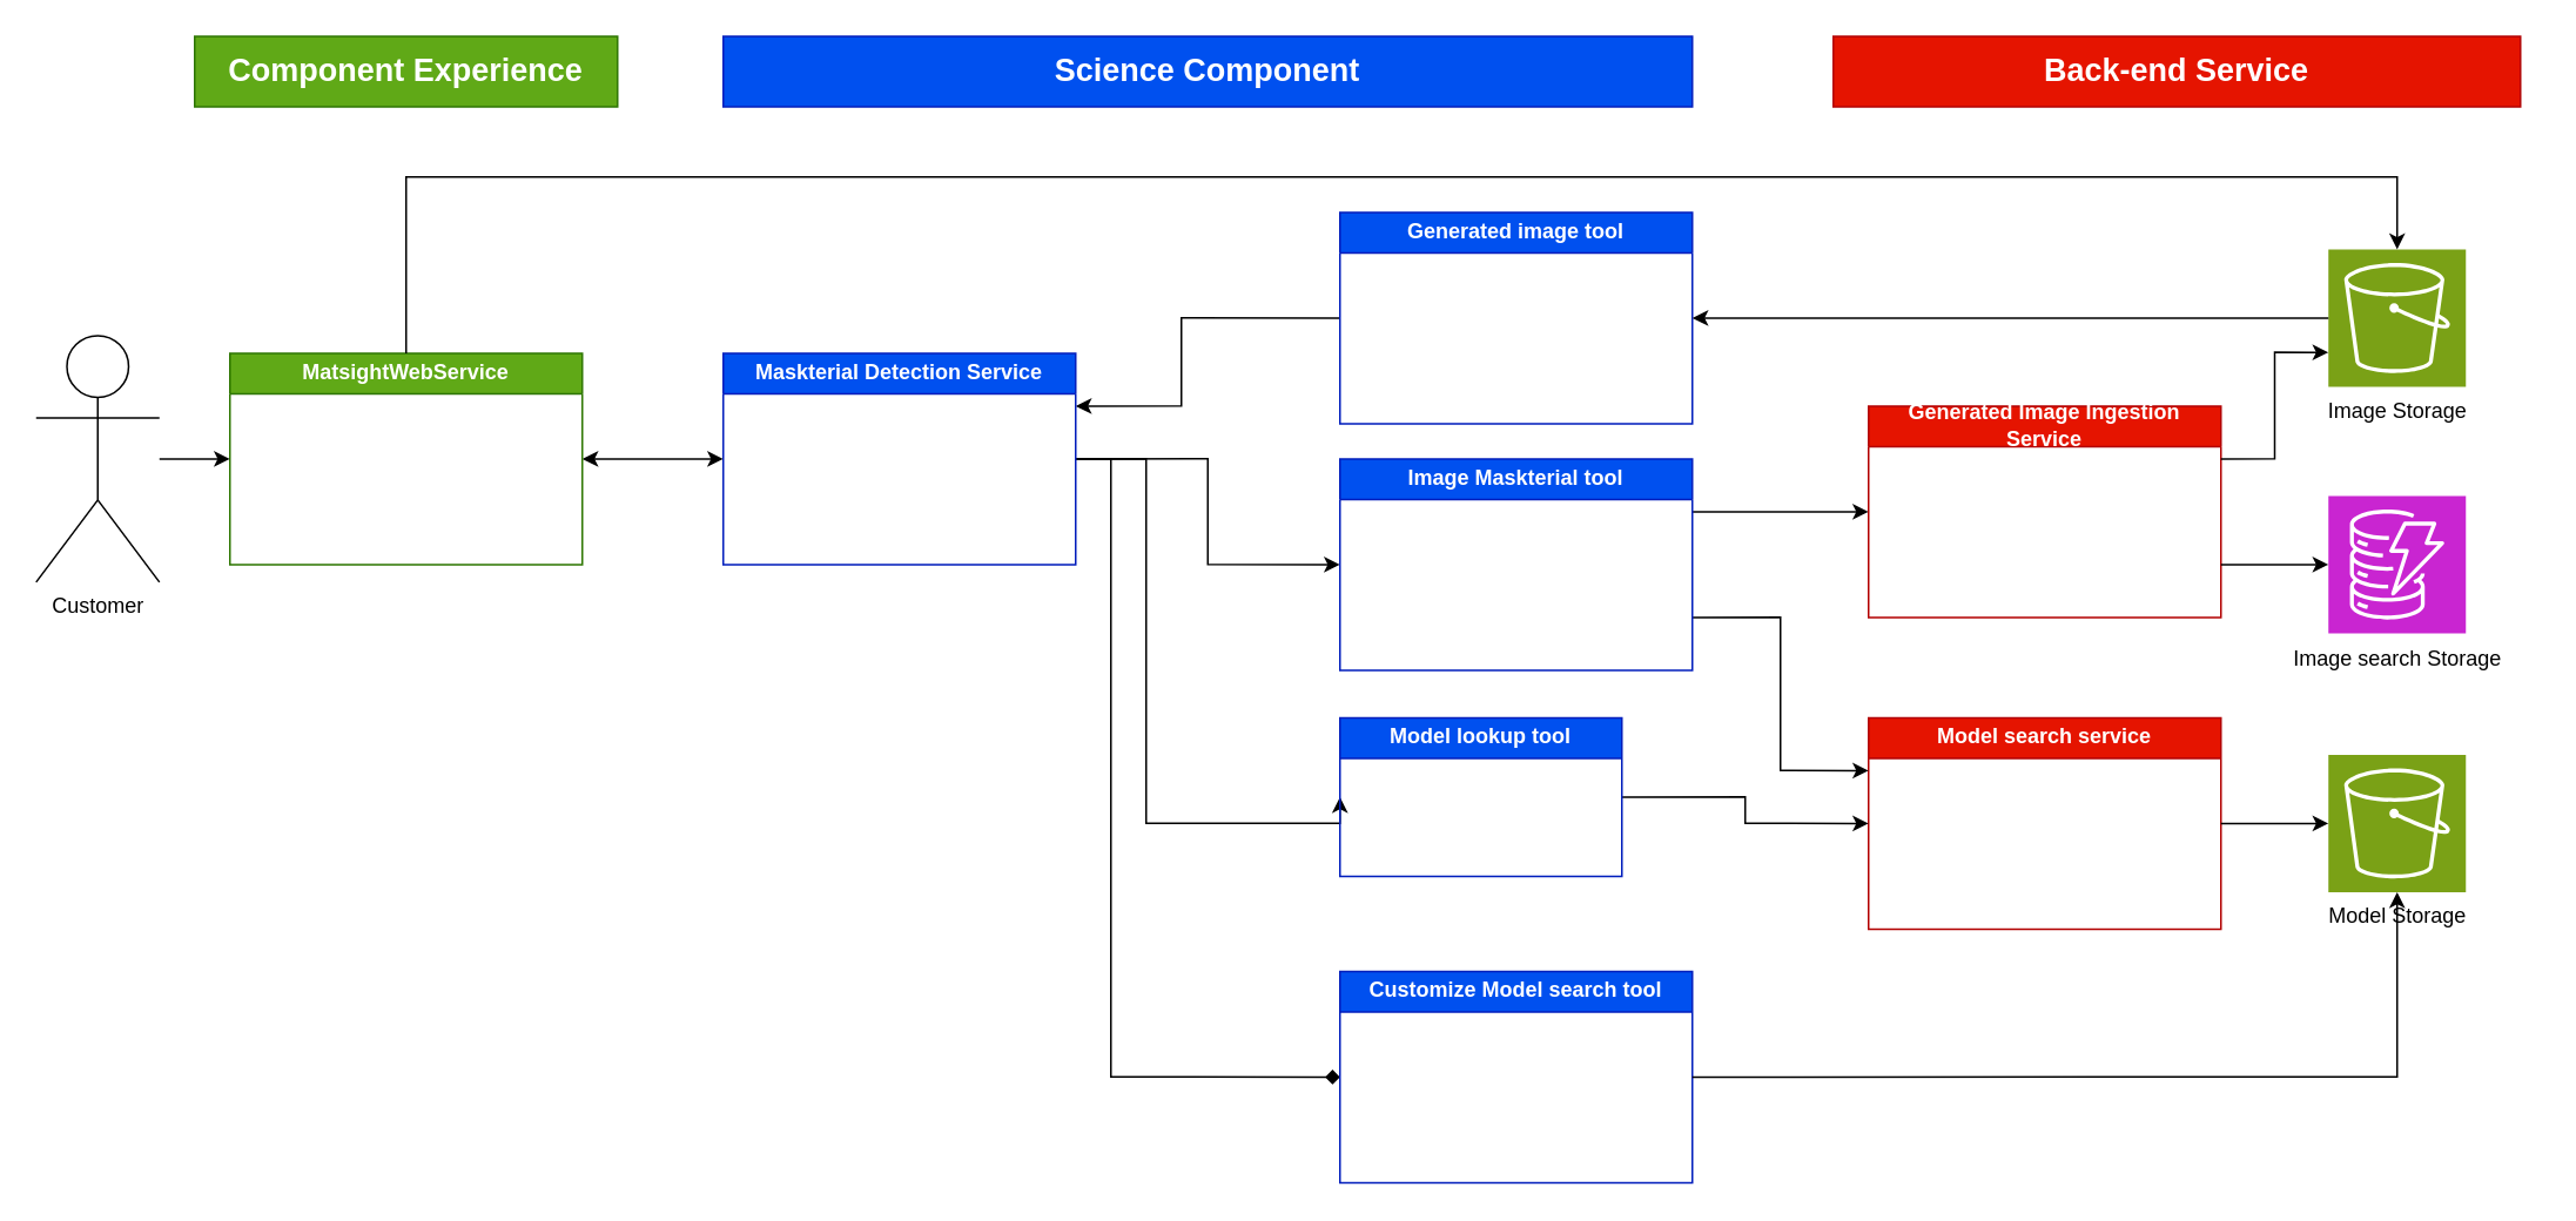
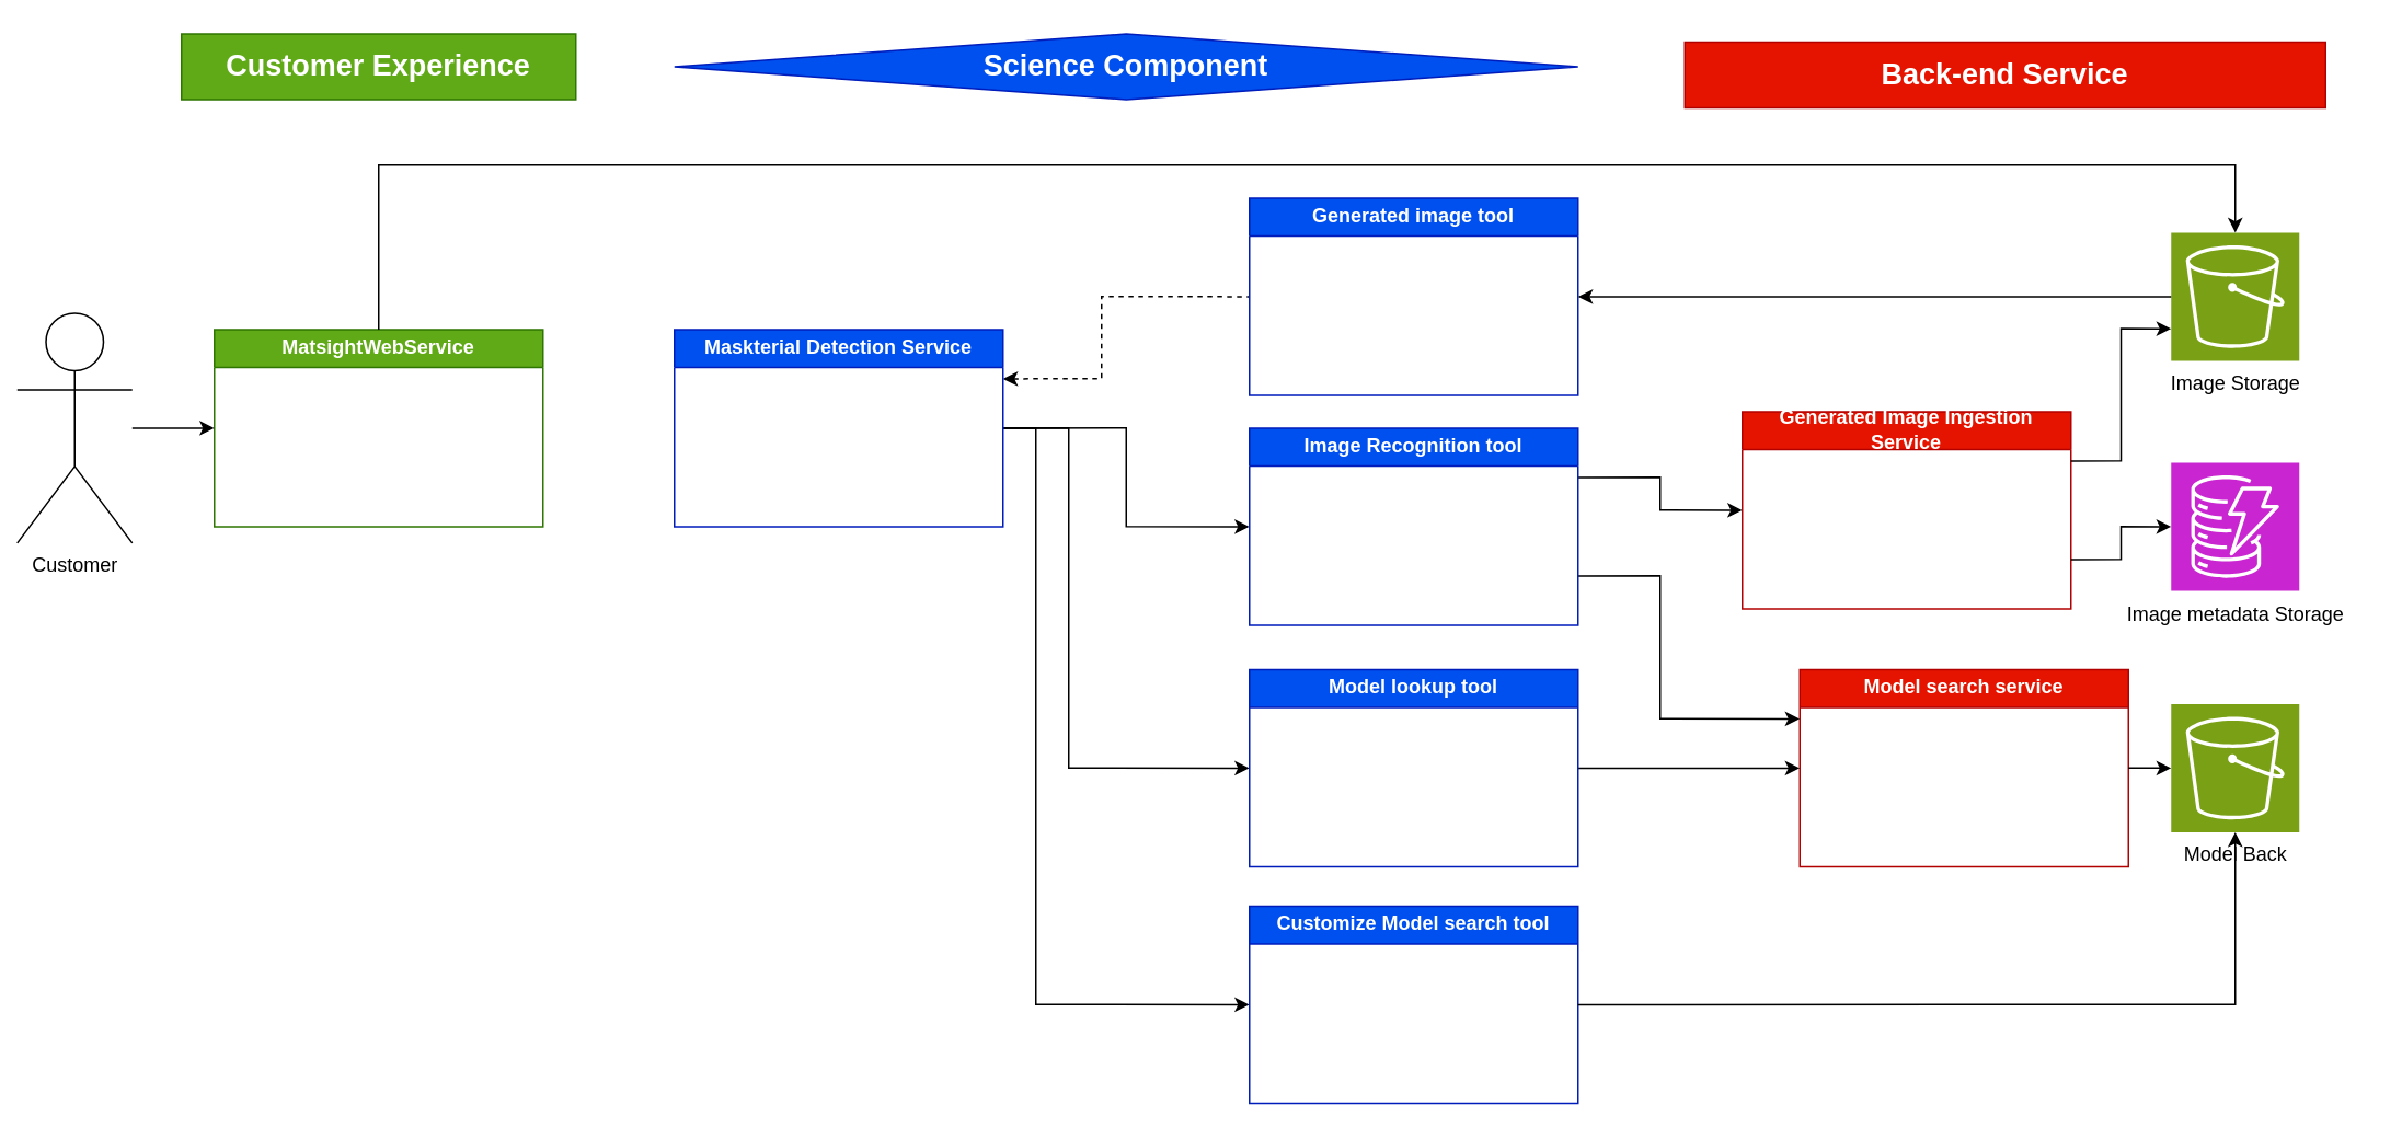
  <mxCell id="0" />
  <mxCell id="1" parent="0" />
- <mxCell id="2" value="&lt;h2&gt;Component Experience&lt;/h2&gt;" style="rounded=0;whiteSpace=wrap;html=1;fillColor=#60a917;fontColor=#ffffff;strokeColor=#2D7600;" parent="1" vertex="1"><mxGeometry x="110" y="20" width="240" height="40" as="geometry" /></mxCell>
- <mxCell id="3" value="&lt;h2&gt;Science Component&lt;/h2&gt;" style="rounded=0;whiteSpace=wrap;html=1;fillColor=#0050ef;fontColor=#ffffff;strokeColor=#001DBC;" parent="1" vertex="1"><mxGeometry x="410" y="20" width="550" height="40" as="geometry" /></mxCell>
- <mxCell id="4" value="&lt;h2&gt;Back-end Service&lt;/h2&gt;" style="rounded=0;whiteSpace=wrap;html=1;fillColor=#e51400;fontColor=#ffffff;strokeColor=#B20000;" parent="1" vertex="1"><mxGeometry x="1040" y="20" width="390" height="40" as="geometry" /></mxCell>
- <mxCell id="5" style="edgeStyle=orthogonalEdgeStyle;rounded=0;orthogonalLoop=1;jettySize=auto;html=1;exitX=1;exitY=0.5;exitDx=0;exitDy=0;entryX=0;entryY=0.5;entryDx=0;entryDy=0;startArrow=classic;startFill=1;" parent="1" source="6" target="13" edge="1"><mxGeometry relative="1" as="geometry" /></mxCell>
+ <mxCell id="2" value="&lt;h2&gt;Customer Experience&lt;/h2&gt;" style="rounded=0;whiteSpace=wrap;html=1;fillColor=#60a917;fontColor=#ffffff;strokeColor=#2D7600;" parent="1" vertex="1"><mxGeometry x="110" y="20" width="240" height="40" as="geometry" /></mxCell>
+ <mxCell id="3" value="&lt;h2&gt;Science Component&lt;/h2&gt;" style="rhombus;whiteSpace=wrap;html=1;fillColor=#0050ef;fontColor=#ffffff;strokeColor=#001DBC;" parent="1" vertex="1"><mxGeometry x="410" y="20" width="550" height="40" as="geometry" /></mxCell>
+ <mxCell id="4" value="&lt;h2&gt;Back-end Service&lt;/h2&gt;" style="rounded=0;whiteSpace=wrap;html=1;fillColor=#e51400;fontColor=#ffffff;strokeColor=#B20000;" parent="1" vertex="1"><mxGeometry x="1025" y="25" width="390" height="40" as="geometry" /></mxCell>
  <mxCell id="6" value="MatsightWebService" style="swimlane;whiteSpace=wrap;html=1;fillColor=#60a917;fontColor=#ffffff;strokeColor=#2D7600;" parent="1" vertex="1"><mxGeometry x="130" y="199.92" width="200" height="120" as="geometry" /></mxCell>
- <mxCell id="7" value="Customer" style="shape=umlActor;verticalLabelPosition=bottom;verticalAlign=top;html=1;outlineConnect=0;" parent="1" vertex="1"><mxGeometry x="20" y="189.92" width="70" height="140" as="geometry" /></mxCell>
+ <mxCell id="7" value="Customer" style="shape=umlActor;verticalLabelPosition=bottom;verticalAlign=top;html=1;outlineConnect=0;" parent="1" vertex="1"><mxGeometry x="10" y="189.92" width="70" height="140" as="geometry" /></mxCell>
  <mxCell id="8" value="" style="endArrow=classic;html=1;rounded=0;" parent="1" source="7" edge="1"><mxGeometry width="50" height="50" relative="1" as="geometry"><mxPoint x="180" y="309.92" as="sourcePoint" /><mxPoint x="130" y="259.92" as="targetPoint" /></mxGeometry></mxCell>
- <mxCell id="9" style="edgeStyle=orthogonalEdgeStyle;rounded=0;orthogonalLoop=1;jettySize=auto;html=1;exitX=1;exitY=0.25;exitDx=0;exitDy=0;entryX=0;entryY=0.5;entryDx=0;entryDy=0;startArrow=classic;startFill=1;endArrow=none;endFill=0;" parent="1" source="13" target="18" edge="1"><mxGeometry relative="1" as="geometry"><Array as="points"><mxPoint x="670" y="229.92" /><mxPoint x="670" y="179.92" /></Array></mxGeometry></mxCell>
+ <mxCell id="9" style="edgeStyle=orthogonalEdgeStyle;rounded=0;orthogonalLoop=1;jettySize=auto;html=1;exitX=1;exitY=0.25;exitDx=0;exitDy=0;entryX=0;entryY=0.5;entryDx=0;entryDy=0;startArrow=classic;startFill=1;endArrow=none;endFill=0;dashed=1;" parent="1" source="13" target="18" edge="1"><mxGeometry relative="1" as="geometry"><Array as="points"><mxPoint x="670" y="229.92" /><mxPoint x="670" y="179.92" /></Array></mxGeometry></mxCell>
  <mxCell id="10" style="edgeStyle=orthogonalEdgeStyle;rounded=0;orthogonalLoop=1;jettySize=auto;html=1;exitX=1;exitY=0.5;exitDx=0;exitDy=0;entryX=0;entryY=0.5;entryDx=0;entryDy=0;" parent="1" source="13" target="21" edge="1"><mxGeometry relative="1" as="geometry" /></mxCell>
- <mxCell id="11" style="edgeStyle=orthogonalEdgeStyle;rounded=0;orthogonalLoop=1;jettySize=auto;html=1;exitX=1;exitY=0.5;exitDx=0;exitDy=0;entryX=0;entryY=0.5;entryDx=0;entryDy=0;endArrow=diamond;" parent="1" source="13" target="17" edge="1"><mxGeometry relative="1" as="geometry"><Array as="points"><mxPoint x="630" y="259.92" /><mxPoint x="630" y="610.92" /></Array></mxGeometry></mxCell>
+ <mxCell id="11" style="edgeStyle=orthogonalEdgeStyle;rounded=0;orthogonalLoop=1;jettySize=auto;html=1;exitX=1;exitY=0.5;exitDx=0;exitDy=0;entryX=0;entryY=0.5;entryDx=0;entryDy=0;" parent="1" source="13" target="17" edge="1"><mxGeometry relative="1" as="geometry"><Array as="points"><mxPoint x="630" y="259.92" /><mxPoint x="630" y="610.92" /></Array></mxGeometry></mxCell>
  <mxCell id="12" style="edgeStyle=orthogonalEdgeStyle;rounded=0;orthogonalLoop=1;jettySize=auto;html=1;exitX=1;exitY=0.5;exitDx=0;exitDy=0;entryX=0;entryY=0.5;entryDx=0;entryDy=0;" parent="1" source="13" target="16" edge="1"><mxGeometry relative="1" as="geometry"><Array as="points"><mxPoint x="650" y="259.92" /><mxPoint x="650" y="466.92" /></Array></mxGeometry></mxCell>
  <mxCell id="13" value="Maskterial Detection Service" style="swimlane;whiteSpace=wrap;html=1;fillColor=#0050ef;fontColor=#ffffff;strokeColor=#001DBC;" parent="1" vertex="1"><mxGeometry x="410" y="199.92" width="200" height="120" as="geometry" /></mxCell>
- <mxCell id="14" value="Model search service" style="swimlane;whiteSpace=wrap;html=1;fillColor=#e51400;fontColor=#ffffff;strokeColor=#B20000;" parent="1" vertex="1"><mxGeometry x="1060" y="406.92" width="200" height="120" as="geometry" /></mxCell>
+ <mxCell id="14" value="Model search service" style="swimlane;whiteSpace=wrap;html=1;fillColor=#e51400;fontColor=#ffffff;strokeColor=#B20000;" parent="1" vertex="1"><mxGeometry x="1095" y="406.92" width="200" height="120" as="geometry" /></mxCell>
  <mxCell id="15" style="edgeStyle=orthogonalEdgeStyle;rounded=0;orthogonalLoop=1;jettySize=auto;html=1;exitX=1;exitY=0.5;exitDx=0;exitDy=0;entryX=0;entryY=0.5;entryDx=0;entryDy=0;startArrow=none;startFill=0;endArrow=classic;endFill=1;" parent="1" source="16" target="14" edge="1"><mxGeometry relative="1" as="geometry" /></mxCell>
- <mxCell id="16" value="Model lookup tool" style="swimlane;whiteSpace=wrap;html=1;fillColor=#0050ef;fontColor=#ffffff;strokeColor=#001DBC;startSize=23;" parent="1" vertex="1"><mxGeometry x="760" y="406.92" width="160" height="90" as="geometry" /></mxCell>
+ <mxCell id="16" value="Model lookup tool" style="swimlane;whiteSpace=wrap;html=1;fillColor=#0050ef;fontColor=#ffffff;strokeColor=#001DBC;startSize=23;" parent="1" vertex="1"><mxGeometry x="760" y="406.92" width="200" height="120" as="geometry" /></mxCell>
  <mxCell id="17" value="Customize Model search tool" style="swimlane;whiteSpace=wrap;html=1;fillColor=#0050ef;fontColor=#ffffff;strokeColor=#001DBC;startSize=23;" parent="1" vertex="1"><mxGeometry x="760" y="550.92" width="200" height="120" as="geometry" /></mxCell>
  <mxCell id="18" value="Generated image tool" style="swimlane;whiteSpace=wrap;html=1;fillColor=#0050ef;fontColor=#ffffff;strokeColor=#001DBC;startSize=23;" parent="1" vertex="1"><mxGeometry x="760" y="119.92" width="200" height="120" as="geometry" /></mxCell>
  <mxCell id="19" style="edgeStyle=orthogonalEdgeStyle;rounded=0;orthogonalLoop=1;jettySize=auto;html=1;exitX=1;exitY=0.25;exitDx=0;exitDy=0;entryX=0;entryY=0.5;entryDx=0;entryDy=0;" parent="1" source="21" target="34" edge="1"><mxGeometry relative="1" as="geometry" /></mxCell>
  <mxCell id="20" style="edgeStyle=orthogonalEdgeStyle;rounded=0;orthogonalLoop=1;jettySize=auto;html=1;exitX=1;exitY=0.75;exitDx=0;exitDy=0;entryX=0;entryY=0.25;entryDx=0;entryDy=0;" parent="1" source="21" target="14" edge="1"><mxGeometry relative="1" as="geometry"><Array as="points"><mxPoint x="1010" y="349.92" /><mxPoint x="1010" y="436.92" /></Array></mxGeometry></mxCell>
- <mxCell id="21" value="Image Maskterial tool" style="swimlane;whiteSpace=wrap;html=1;fillColor=#0050ef;fontColor=#ffffff;strokeColor=#001DBC;startSize=23;" parent="1" vertex="1"><mxGeometry x="760" y="259.92" width="200" height="120" as="geometry" /></mxCell>
+ <mxCell id="21" value="Image Recognition tool" style="swimlane;whiteSpace=wrap;html=1;fillColor=#0050ef;fontColor=#ffffff;strokeColor=#001DBC;startSize=23;" parent="1" vertex="1"><mxGeometry x="760" y="259.92" width="200" height="120" as="geometry" /></mxCell>
  <mxCell id="22" value="" style="group" parent="1" vertex="1" connectable="0"><mxGeometry x="1310" y="427.92" width="100" height="107" as="geometry" /></mxCell>
  <mxCell id="23" value="" style="sketch=0;points=[[0,0,0],[0.25,0,0],[0.5,0,0],[0.75,0,0],[1,0,0],[0,1,0],[0.25,1,0],[0.5,1,0],[0.75,1,0],[1,1,0],[0,0.25,0],[0,0.5,0],[0,0.75,0],[1,0.25,0],[1,0.5,0],[1,0.75,0]];outlineConnect=0;fontColor=#232F3E;fillColor=#7AA116;strokeColor=#ffffff;dashed=0;verticalLabelPosition=bottom;verticalAlign=top;align=center;html=1;fontSize=12;fontStyle=0;aspect=fixed;shape=mxgraph.aws4.resourceIcon;resIcon=mxgraph.aws4.s3;" parent="22" vertex="1"><mxGeometry x="11" width="78" height="78" as="geometry" /></mxCell>
- <mxCell id="24" value="Model Storage" style="text;html=1;align=center;verticalAlign=middle;resizable=0;points=[];autosize=1;strokeColor=none;fillColor=none;" parent="22" vertex="1"><mxGeometry y="77" width="100" height="30" as="geometry" /></mxCell>
+ <mxCell id="24" value="Model Back" style="text;html=1;align=center;verticalAlign=middle;resizable=0;points=[];autosize=1;strokeColor=none;fillColor=none;" parent="22" vertex="1"><mxGeometry y="77" width="100" height="30" as="geometry" /></mxCell>
  <mxCell id="25" style="edgeStyle=orthogonalEdgeStyle;rounded=0;orthogonalLoop=1;jettySize=auto;html=1;exitX=0;exitY=0.5;exitDx=0;exitDy=0;exitPerimeter=0;endArrow=none;endFill=0;startArrow=classic;startFill=1;" parent="1" source="23" target="14" edge="1"><mxGeometry relative="1" as="geometry" /></mxCell>
  <mxCell id="26" value="" style="group" parent="1" vertex="1" connectable="0"><mxGeometry x="1310" y="140.92" width="110" height="107" as="geometry" /></mxCell>
  <mxCell id="27" value="" style="sketch=0;points=[[0,0,0],[0.25,0,0],[0.5,0,0],[0.75,0,0],[1,0,0],[0,1,0],[0.25,1,0],[0.5,1,0],[0.75,1,0],[1,1,0],[0,0.25,0],[0,0.5,0],[0,0.75,0],[1,0.25,0],[1,0.5,0],[1,0.75,0]];outlineConnect=0;fontColor=#232F3E;fillColor=#7AA116;strokeColor=#ffffff;dashed=0;verticalLabelPosition=bottom;verticalAlign=top;align=center;html=1;fontSize=12;fontStyle=0;aspect=fixed;shape=mxgraph.aws4.resourceIcon;resIcon=mxgraph.aws4.s3;" parent="26" vertex="1"><mxGeometry x="11" width="78" height="78" as="geometry" /></mxCell>
  <mxCell id="28" value="Image Storage" style="text;html=1;align=center;verticalAlign=middle;resizable=0;points=[];autosize=1;strokeColor=none;fillColor=none;" parent="26" vertex="1"><mxGeometry y="77" width="100" height="30" as="geometry" /></mxCell>
  <mxCell id="29" style="edgeStyle=orthogonalEdgeStyle;rounded=0;orthogonalLoop=1;jettySize=auto;html=1;exitX=1;exitY=0.5;exitDx=0;exitDy=0;entryX=0;entryY=0.5;entryDx=0;entryDy=0;entryPerimeter=0;startArrow=classic;startFill=1;endArrow=none;endFill=0;" parent="1" source="18" target="27" edge="1"><mxGeometry relative="1" as="geometry" /></mxCell>
  <mxCell id="30" style="edgeStyle=orthogonalEdgeStyle;rounded=0;orthogonalLoop=1;jettySize=auto;html=1;exitX=0.5;exitY=0;exitDx=0;exitDy=0;entryX=0.5;entryY=0;entryDx=0;entryDy=0;entryPerimeter=0;" parent="1" source="6" target="27" edge="1"><mxGeometry relative="1" as="geometry"><Array as="points"><mxPoint x="230" y="99.92" /><mxPoint x="1360" y="99.92" /></Array></mxGeometry></mxCell>
  <mxCell id="31" value="" style="group" parent="1" vertex="1" connectable="0"><mxGeometry x="1310" y="280.92" width="130" height="108" as="geometry" /></mxCell>
  <mxCell id="32" value="" style="sketch=0;points=[[0,0,0],[0.25,0,0],[0.5,0,0],[0.75,0,0],[1,0,0],[0,1,0],[0.25,1,0],[0.5,1,0],[0.75,1,0],[1,1,0],[0,0.25,0],[0,0.5,0],[0,0.75,0],[1,0.25,0],[1,0.5,0],[1,0.75,0]];outlineConnect=0;fontColor=#232F3E;fillColor=#C925D1;strokeColor=#ffffff;dashed=0;verticalLabelPosition=bottom;verticalAlign=top;align=center;html=1;fontSize=12;fontStyle=0;aspect=fixed;shape=mxgraph.aws4.resourceIcon;resIcon=mxgraph.aws4.dynamodb;" parent="31" vertex="1"><mxGeometry x="11" width="78" height="78" as="geometry" /></mxCell>
- <mxCell id="33" value="Image search Storage" style="text;html=1;align=center;verticalAlign=middle;resizable=0;points=[];autosize=1;strokeColor=none;fillColor=none;" parent="31" vertex="1"><mxGeometry x="-30" y="78" width="160" height="30" as="geometry" /></mxCell>
- <mxCell id="34" value="Generated Image Ingestion Service" style="swimlane;whiteSpace=wrap;html=1;fillColor=#e51400;fontColor=#ffffff;strokeColor=#B20000;" parent="1" vertex="1"><mxGeometry x="1060" y="229.92" width="200" height="120" as="geometry" /></mxCell>
+ <mxCell id="33" value="Image metadata Storage" style="text;html=1;align=center;verticalAlign=middle;resizable=0;points=[];autosize=1;strokeColor=none;fillColor=none;" parent="31" vertex="1"><mxGeometry x="-30" y="78" width="160" height="30" as="geometry" /></mxCell>
+ <mxCell id="34" value="Generated Image Ingestion Service" style="swimlane;whiteSpace=wrap;html=1;fillColor=#e51400;fontColor=#ffffff;strokeColor=#B20000;" parent="1" vertex="1"><mxGeometry x="1060" y="249.92" width="200" height="120" as="geometry" /></mxCell>
  <mxCell id="35" style="edgeStyle=orthogonalEdgeStyle;rounded=0;orthogonalLoop=1;jettySize=auto;html=1;exitX=1;exitY=0.25;exitDx=0;exitDy=0;entryX=0;entryY=0.75;entryDx=0;entryDy=0;entryPerimeter=0;" parent="1" source="34" target="27" edge="1"><mxGeometry relative="1" as="geometry" /></mxCell>
  <mxCell id="36" style="edgeStyle=orthogonalEdgeStyle;rounded=0;orthogonalLoop=1;jettySize=auto;html=1;exitX=1;exitY=0.75;exitDx=0;exitDy=0;entryX=0;entryY=0.5;entryDx=0;entryDy=0;entryPerimeter=0;" parent="1" source="34" target="32" edge="1"><mxGeometry relative="1" as="geometry" /></mxCell>
  <mxCell id="37" style="edgeStyle=orthogonalEdgeStyle;rounded=0;orthogonalLoop=1;jettySize=auto;html=1;exitX=1;exitY=0.5;exitDx=0;exitDy=0;entryX=0.5;entryY=1;entryDx=0;entryDy=0;entryPerimeter=0;" parent="1" source="17" target="23" edge="1"><mxGeometry relative="1" as="geometry" /></mxCell>
